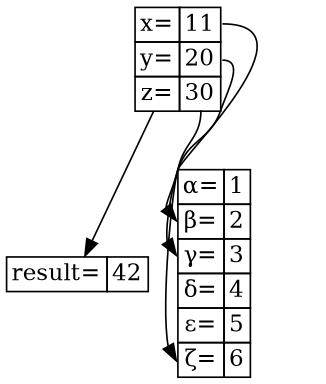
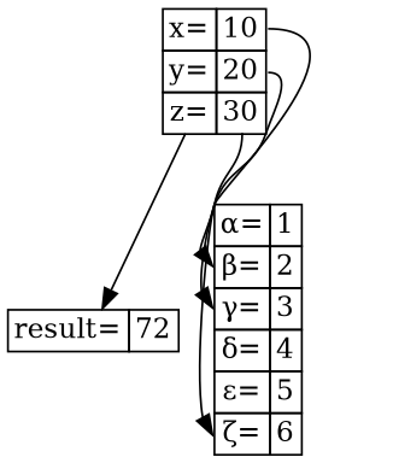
  digraph {
    rankdir=TB
    node [shape=plain]
-   n1 [label=< <table border="0" cellborder="1" cellspacing="0">   <tr><td>x=</td><td port="1">11</td></tr>   <tr><td>y=</td><td port="2">20</td></tr>   <tr><td>z=</td><td port="3">30</td></tr> </table>>]
+   n1 [label=< <table border="0" cellborder="1" cellspacing="0">   <tr><td>x=</td><td port="1">10</td></tr>   <tr><td>y=</td><td port="2">20</td></tr>   <tr><td>z=</td><td port="3">30</td></tr> </table>>]
    n2 [label=< <table border="0" cellborder="1" cellspacing="0">   <tr><td port="1">&alpha;=</td><td>1</td></tr>   <tr><td port="2">&beta;=</td><td>2</td></tr>   <tr><td port="3">&gamma;=</td><td>3</td></tr>   <tr><td port="4">&delta;=</td><td>4</td></tr>   <tr><td port="5">&epsilon;=</td><td>5</td></tr>   <tr><td port="6">&zeta;=</td><td>6</td></tr> </table>>]
-   n3 [label=< <table border="0" cellborder="1" cellspacing="0">   <tr><td>result=</td><td>42</td></tr> </table>>]
+   n3 [label=< <table border="0" cellborder="1" cellspacing="0">   <tr><td>result=</td><td>72</td></tr> </table>>]
    n1 -> n2 [headport=3 tailport=1]
    n1 -> n2 [headport=6 tailport=2]
    n1 -> n2 [headport=2 tailport=3]
    n1 -> n3
  }
